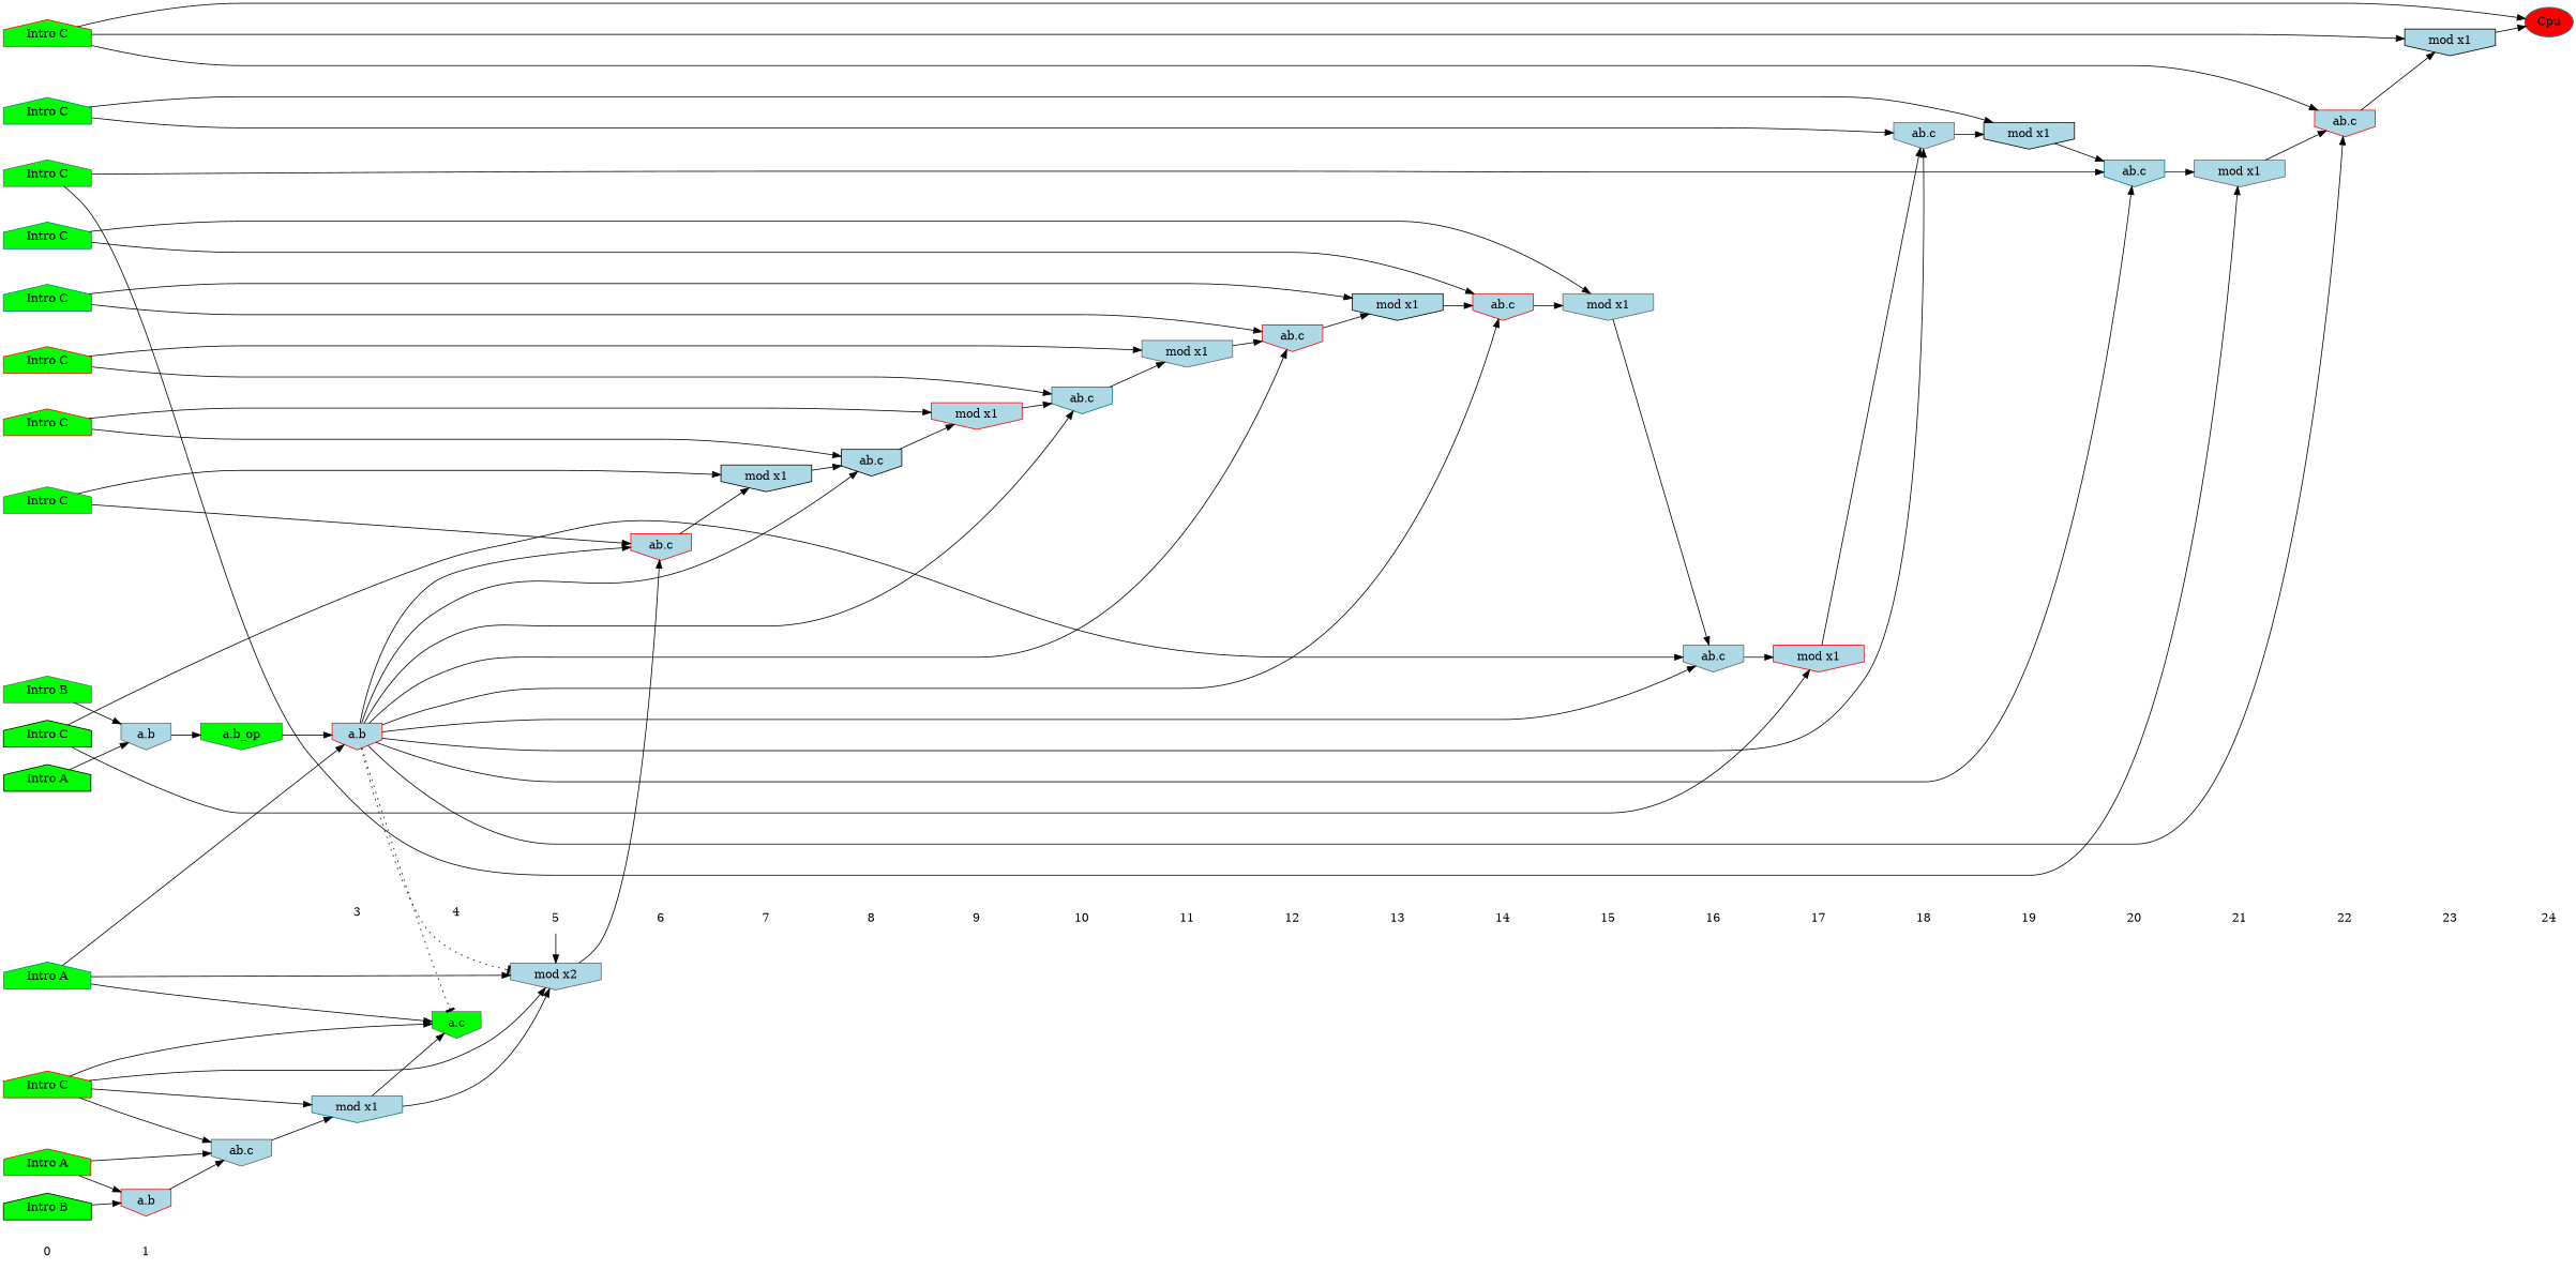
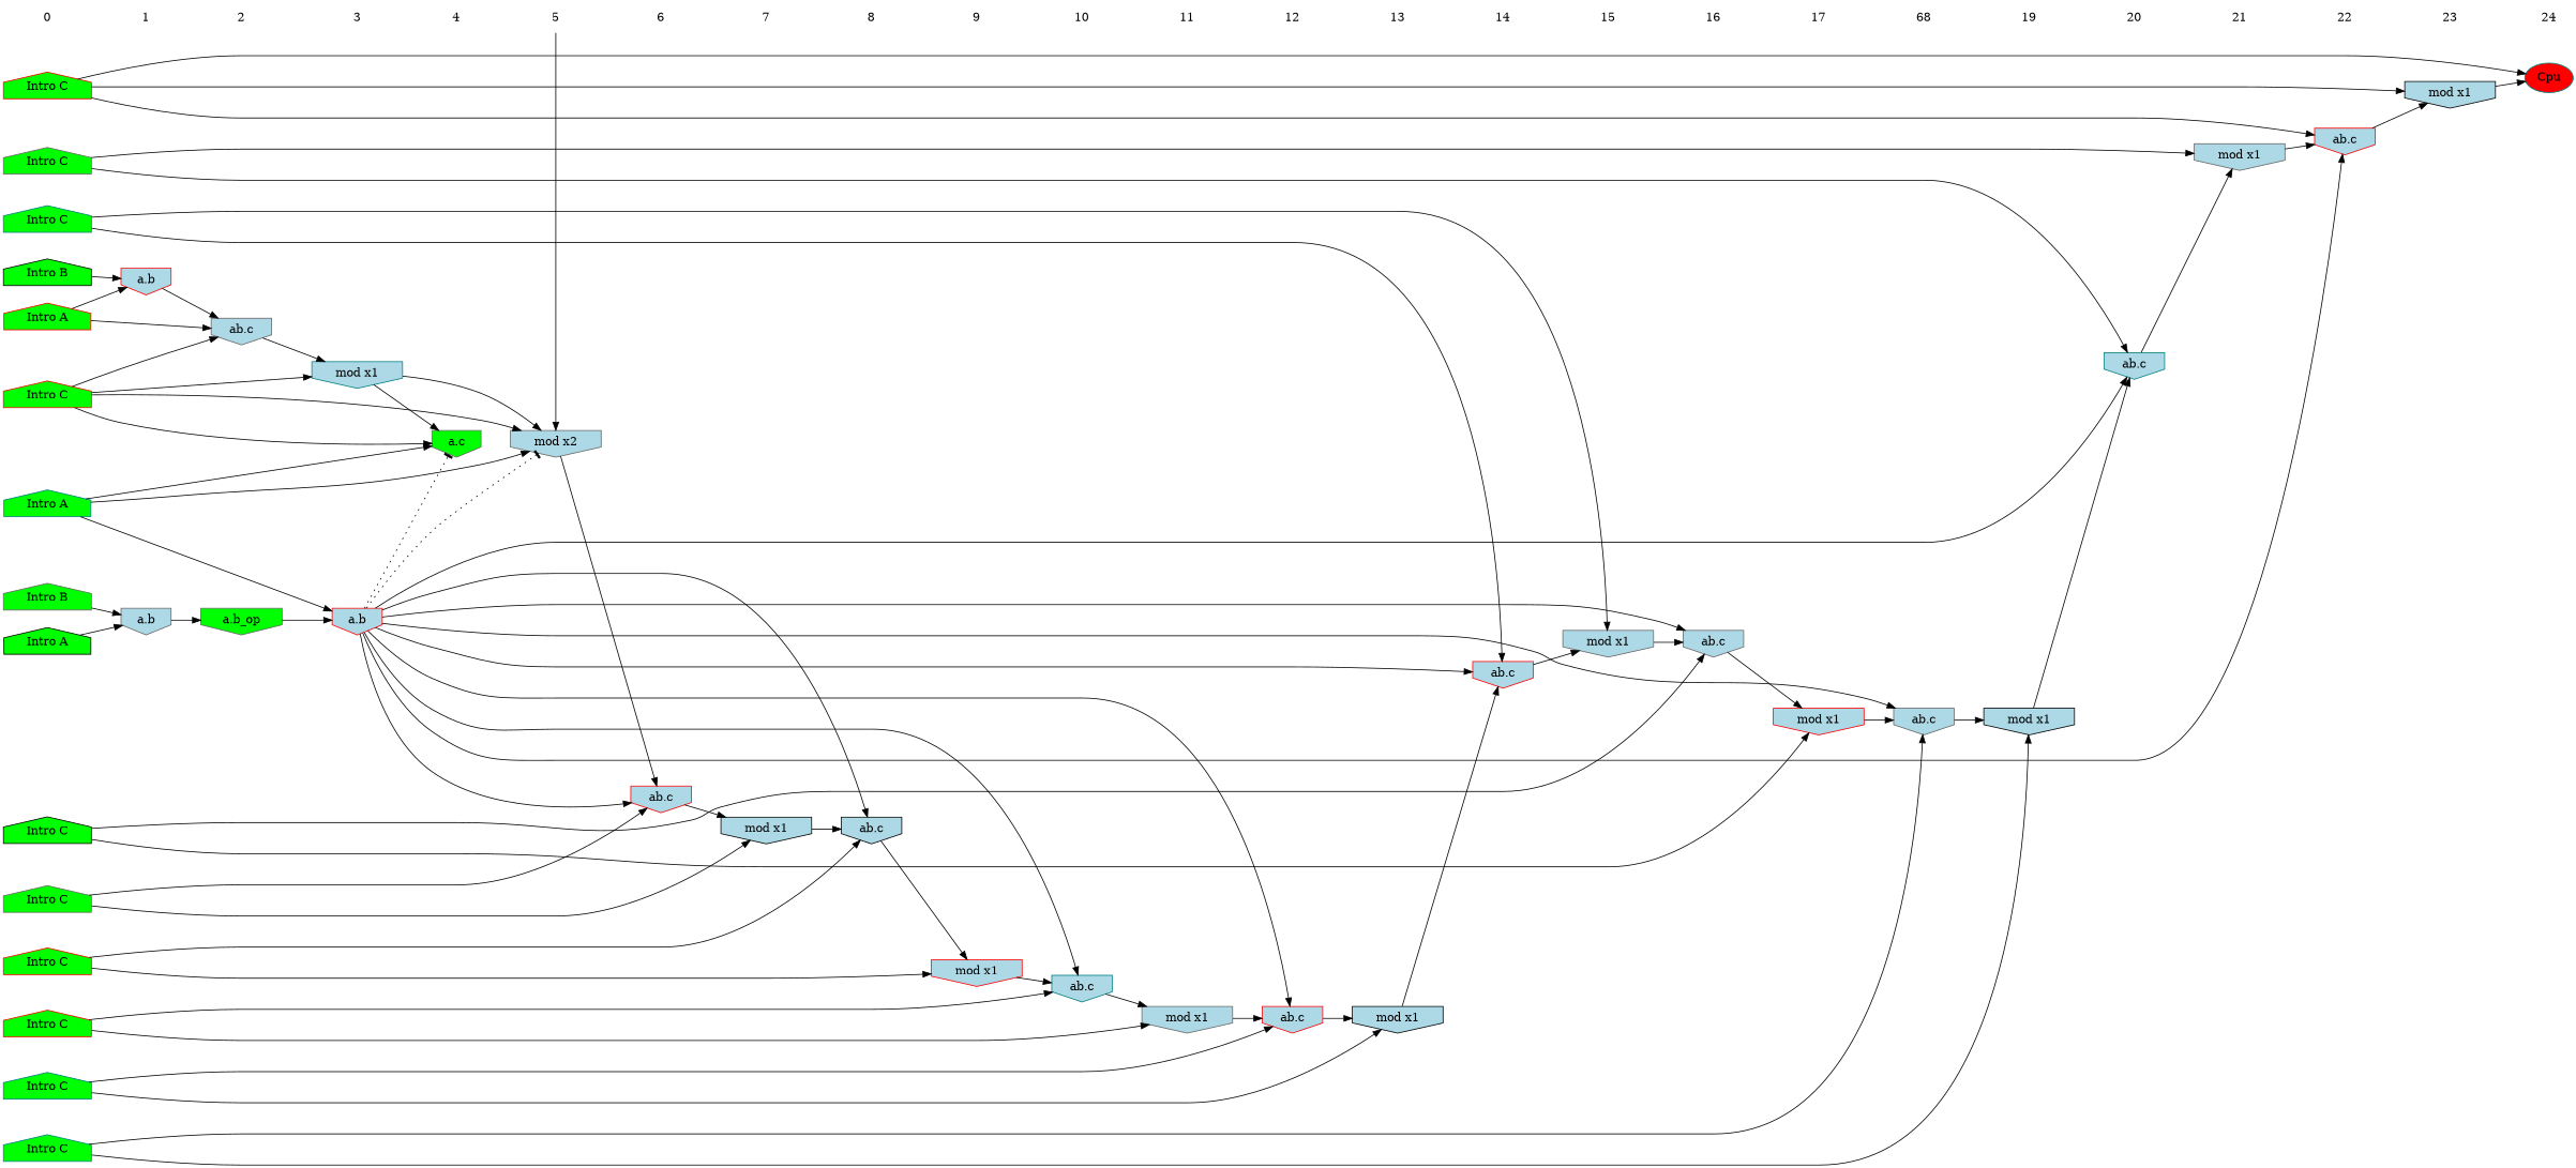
  digraph {
    rankdir=LR
    ranksep=.5
    node [color=gray40 shape=invhouse style=filled]
    0 [color=teal shape=plaintext style=""]
    n2 [color=black fillcolor=green label="Intro B" shape=house]
    n3 [color=black fillcolor=green label="Intro A" shape=house]
    n4 [color=red fillcolor=green label="Intro A" shape=house]
    n5 [fillcolor=green label="Intro B" shape=house]
    n6 [color=teal fillcolor=green label="Intro A" shape=house]
    n7 [fillcolor=green label="Intro C" shape=house]
    n8 [color=red fillcolor=green label="Intro C" shape=house]
    n9 [color=teal fillcolor=green label="Intro C" shape=house]
    n10 [color=teal fillcolor=green label="Intro C" shape=house]
    n11 [color=black fillcolor=green label="Intro C" shape=house]
    n12 [color=red fillcolor=green label="Intro C" shape=house]
    n13 [color=red fillcolor=green label="Intro C" shape=house]
    n14 [color=teal fillcolor=green label="Intro C" shape=house]
    n15 [color=red fillcolor=green label="Intro C" shape=house]
    n16 [fillcolor=green label="Intro C" shape=house]
    1 [color=black shape=plaintext style=""]
    n18 [color=red fillcolor=lightblue label="a.b"]
    n19 [fillcolor=lightblue label="a.b"]
+   2 [color=black shape=plaintext style=""]
    n21 [fillcolor=lightblue label="ab.c"]
    n22 [fillcolor=green label="a.b_op"]
    3 [color=teal shape=plaintext style=""]
    n24 [color=teal fillcolor=lightblue label="mod x1"]
    n25 [color=red fillcolor=lightblue label="a.b"]
    4 [color=black shape=plaintext style=""]
    n27 [fillcolor=green label="a.c"]
    5 [color=red shape=plaintext style=""]
    n29 [fillcolor=lightblue label="mod x2"]
    6 [shape=plaintext style=""]
    n31 [color=red fillcolor=lightblue label="ab.c"]
    7 [color=teal shape=plaintext style=""]
    n33 [color=black fillcolor=lightblue label="mod x1"]
    8 [color=black shape=plaintext style=""]
    n35 [color=black fillcolor=lightblue label="ab.c"]
    9 [shape=plaintext style=""]
    n37 [color=red fillcolor=lightblue label="mod x1"]
    10 [color=black shape=plaintext style=""]
    n39 [color=teal fillcolor=lightblue label="ab.c"]
    11 [color=teal shape=plaintext style=""]
    n41 [fillcolor=lightblue label="mod x1"]
    12 [color=red shape=plaintext style=""]
    n43 [color=red fillcolor=lightblue label="ab.c"]
    13 [color=teal shape=plaintext style=""]
    n45 [color=black fillcolor=lightblue label="mod x1"]
    14 [color=teal shape=plaintext style=""]
    n47 [color=red fillcolor=lightblue label="ab.c"]
    15 [shape=plaintext style=""]
    n49 [fillcolor=lightblue label="mod x1"]
    16 [color=black shape=plaintext style=""]
    n51 [fillcolor=lightblue label="ab.c"]
    17 [color=red shape=plaintext style=""]
    n53 [color=red fillcolor=lightblue label="mod x1"]
-   18 [shape=plaintext style=""]
+   18 [shape=plaintext label=68 style=""]
    n55 [fillcolor=lightblue label="ab.c"]
    19 [color=red shape=plaintext style=""]
    n57 [color=black fillcolor=lightblue label="mod x1"]
    20 [color=teal shape=plaintext style=""]
    n59 [color=teal fillcolor=lightblue label="ab.c"]
    21 [color=red shape=plaintext style=""]
    n61 [fillcolor=lightblue label="mod x1"]
    22 [shape=plaintext style=""]
    n63 [color=red fillcolor=lightblue label="ab.c"]
    23 [shape=plaintext style=""]
    n65 [color=black fillcolor=lightblue label="mod x1"]
    24 [shape=plaintext style=""]
    n67 [color=teal fillcolor=red label=Cpu shape=""]
    subgraph sub_1 {
      rank=same
      0
      n2
      n3
      n4
      n5
      n6
      n7
      n8
      n9
      n10
      n11
      n12
      n13
      n14
      n15
      n16
    }
    subgraph sub_2 {
      rank=same
      1
      n18
      n19
    }
    subgraph sub_3 {
      rank=same
+     2
      n21
      n22
    }
    subgraph sub_4 {
      rank=same
      3
      n24
      n25
    }
    subgraph sub_5 {
      rank=same
      4
      n27
    }
    subgraph sub_6 {
      rank=same
      5
      n29
    }
    subgraph sub_7 {
      rank=same
      6
      n31
    }
    subgraph sub_8 {
      rank=same
      7
      n33
    }
    subgraph sub_9 {
      rank=same
      8
      n35
    }
    subgraph sub_10 {
      rank=same
      9
      n37
    }
    subgraph sub_11 {
      rank=same
      10
      n39
    }
    subgraph sub_12 {
      rank=same
      11
      n41
    }
    subgraph sub_13 {
      rank=same
      12
      n43
    }
    subgraph sub_14 {
      rank=same
      13
      n45
    }
    subgraph sub_15 {
      rank=same
      14
      n47
    }
    subgraph sub_16 {
      rank=same
      15
      n49
    }
    subgraph sub_17 {
      rank=same
      16
      n51
    }
    subgraph sub_18 {
      rank=same
      17
      n53
    }
    subgraph sub_19 {
      rank=same
      18
      n55
    }
    subgraph sub_20 {
      rank=same
      19
      n57
    }
    subgraph sub_21 {
      rank=same
      20
      n59
    }
    subgraph sub_22 {
      rank=same
      21
      n61
    }
    subgraph sub_23 {
      rank=same
      22
      n63
    }
    subgraph sub_24 {
      rank=same
      23
      n65
    }
    subgraph sub_25 {
      rank=same
      24
      n67
    }
    0 -> 1 [style=invis]
    n2 -> n18
    n3 -> n19
    n4 -> n18
    n4 -> n21
    n5 -> n19
    n6 -> n25
    n6 -> n27
    n6 -> n29
    n7 -> n31
    n7 -> n33
    n8 -> n21
    n8 -> n24
    n8 -> n27
    n8 -> n29
    n9 -> n43
    n9 -> n45
    n10 -> n55
    n10 -> n57
    n11 -> n51
    n11 -> n53
    n12 -> n63
    n12 -> n65
    n12 -> n67
    n13 -> n39
    n13 -> n41
    n14 -> n47
    n14 -> n49
    n15 -> n35
    n15 -> n37
    n16 -> n59
    n16 -> n61
+   1 -> 2 [style=invis]
    n18 -> n21
    n19 -> n22
+   2 -> 3 [style=invis]
    n21 -> n24
    n22 -> n25
    3 -> 4 [style=invis]
    n24 -> n27
    n24 -> n29
    n25 -> n27 [arrowhead=tee style=dotted]
    n25 -> n29 [arrowhead=tee style=dotted]
    n25 -> n31
    n25 -> n35
    n25 -> n39
    n25 -> n43
    n25 -> n47
    n25 -> n51
    n25 -> n55
    n25 -> n59
    n25 -> n63
    4 -> 5 [style=invis]
    5 -> n29
    5 -> 6 [style=invis]
    n29 -> n31
    6 -> 7 [style=invis]
    n31 -> n33
    7 -> 8 [style=invis]
    n33 -> n35
    8 -> 9 [style=invis]
    n35 -> n37
    9 -> 10 [style=invis]
    n37 -> n39
    10 -> 11 [style=invis]
    n39 -> n41
    11 -> 12 [style=invis]
    n41 -> n43
    12 -> 13 [style=invis]
    n43 -> n45
    13 -> 14 [style=invis]
    n45 -> n47
    14 -> 15 [style=invis]
    n47 -> n49
    15 -> 16 [style=invis]
    n49 -> n51
    16 -> 17 [style=invis]
    n51 -> n53
    17 -> 18 [style=invis]
    n53 -> n55
    18 -> 19 [style=invis]
    n55 -> n57
    19 -> 20 [style=invis]
    n57 -> n59
    20 -> 21 [style=invis]
    n59 -> n61
    21 -> 22 [style=invis]
    n61 -> n63
    22 -> 23 [style=invis]
    n63 -> n65
    23 -> 24 [style=invis]
    n65 -> n67
  }
